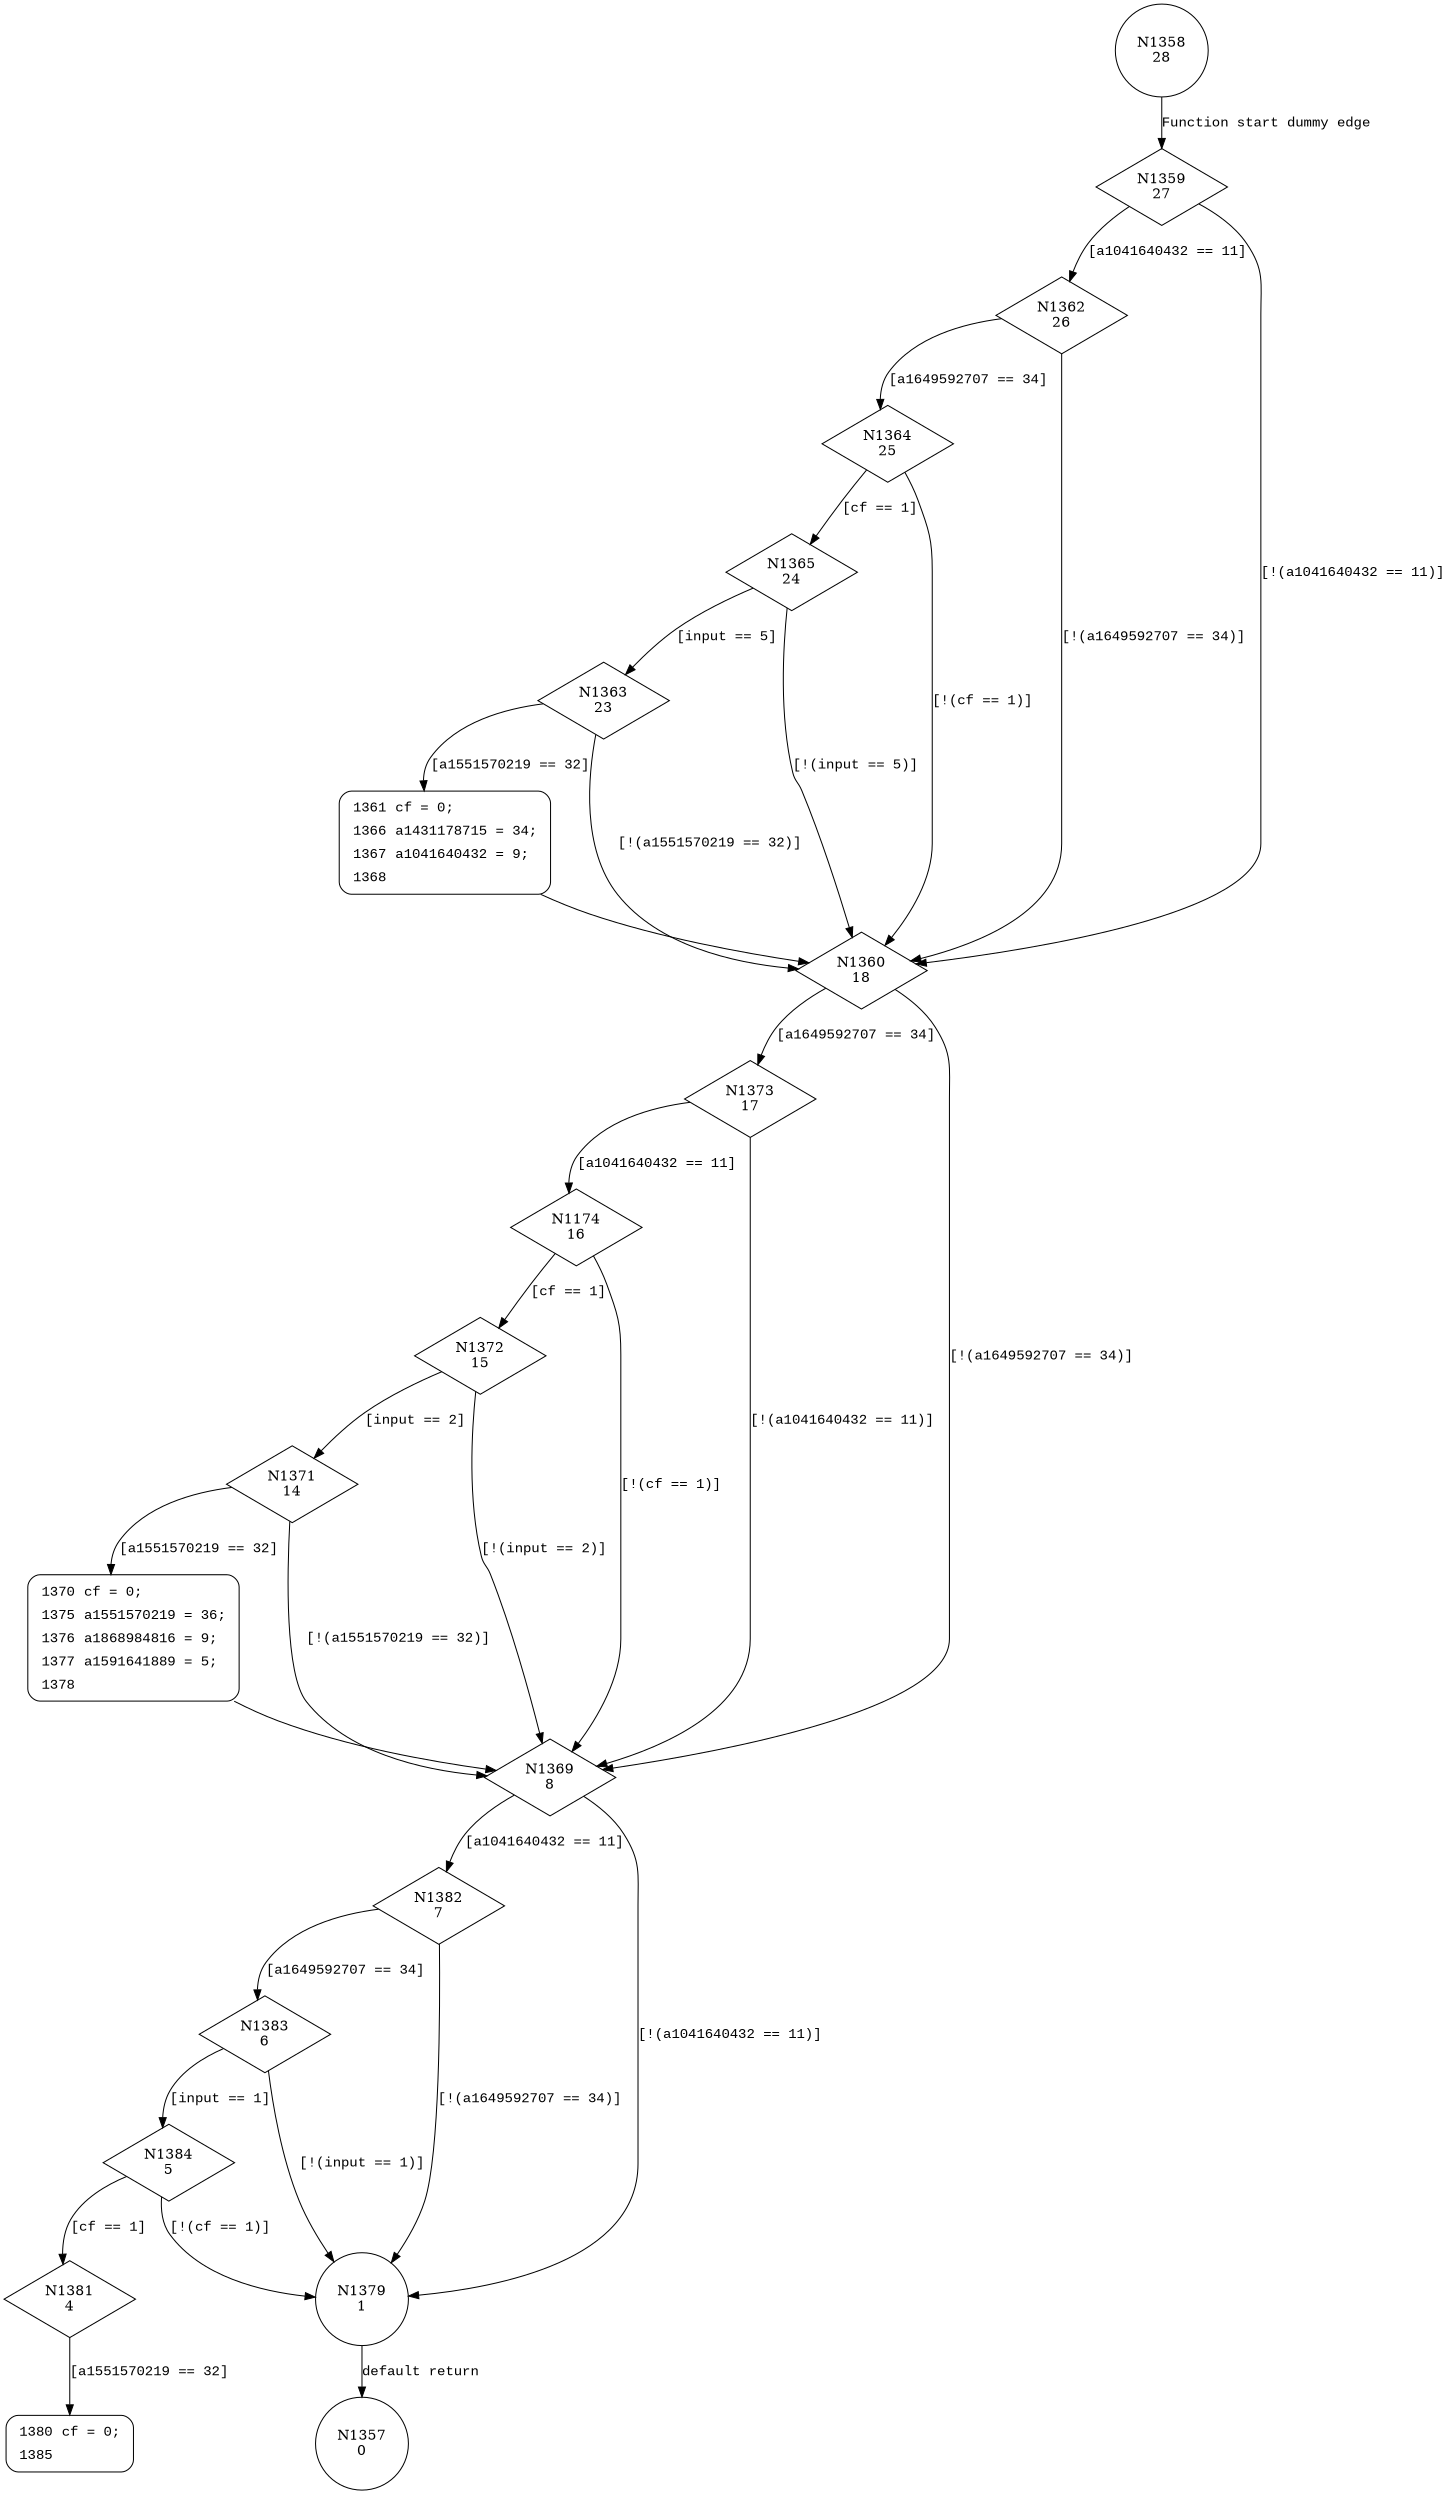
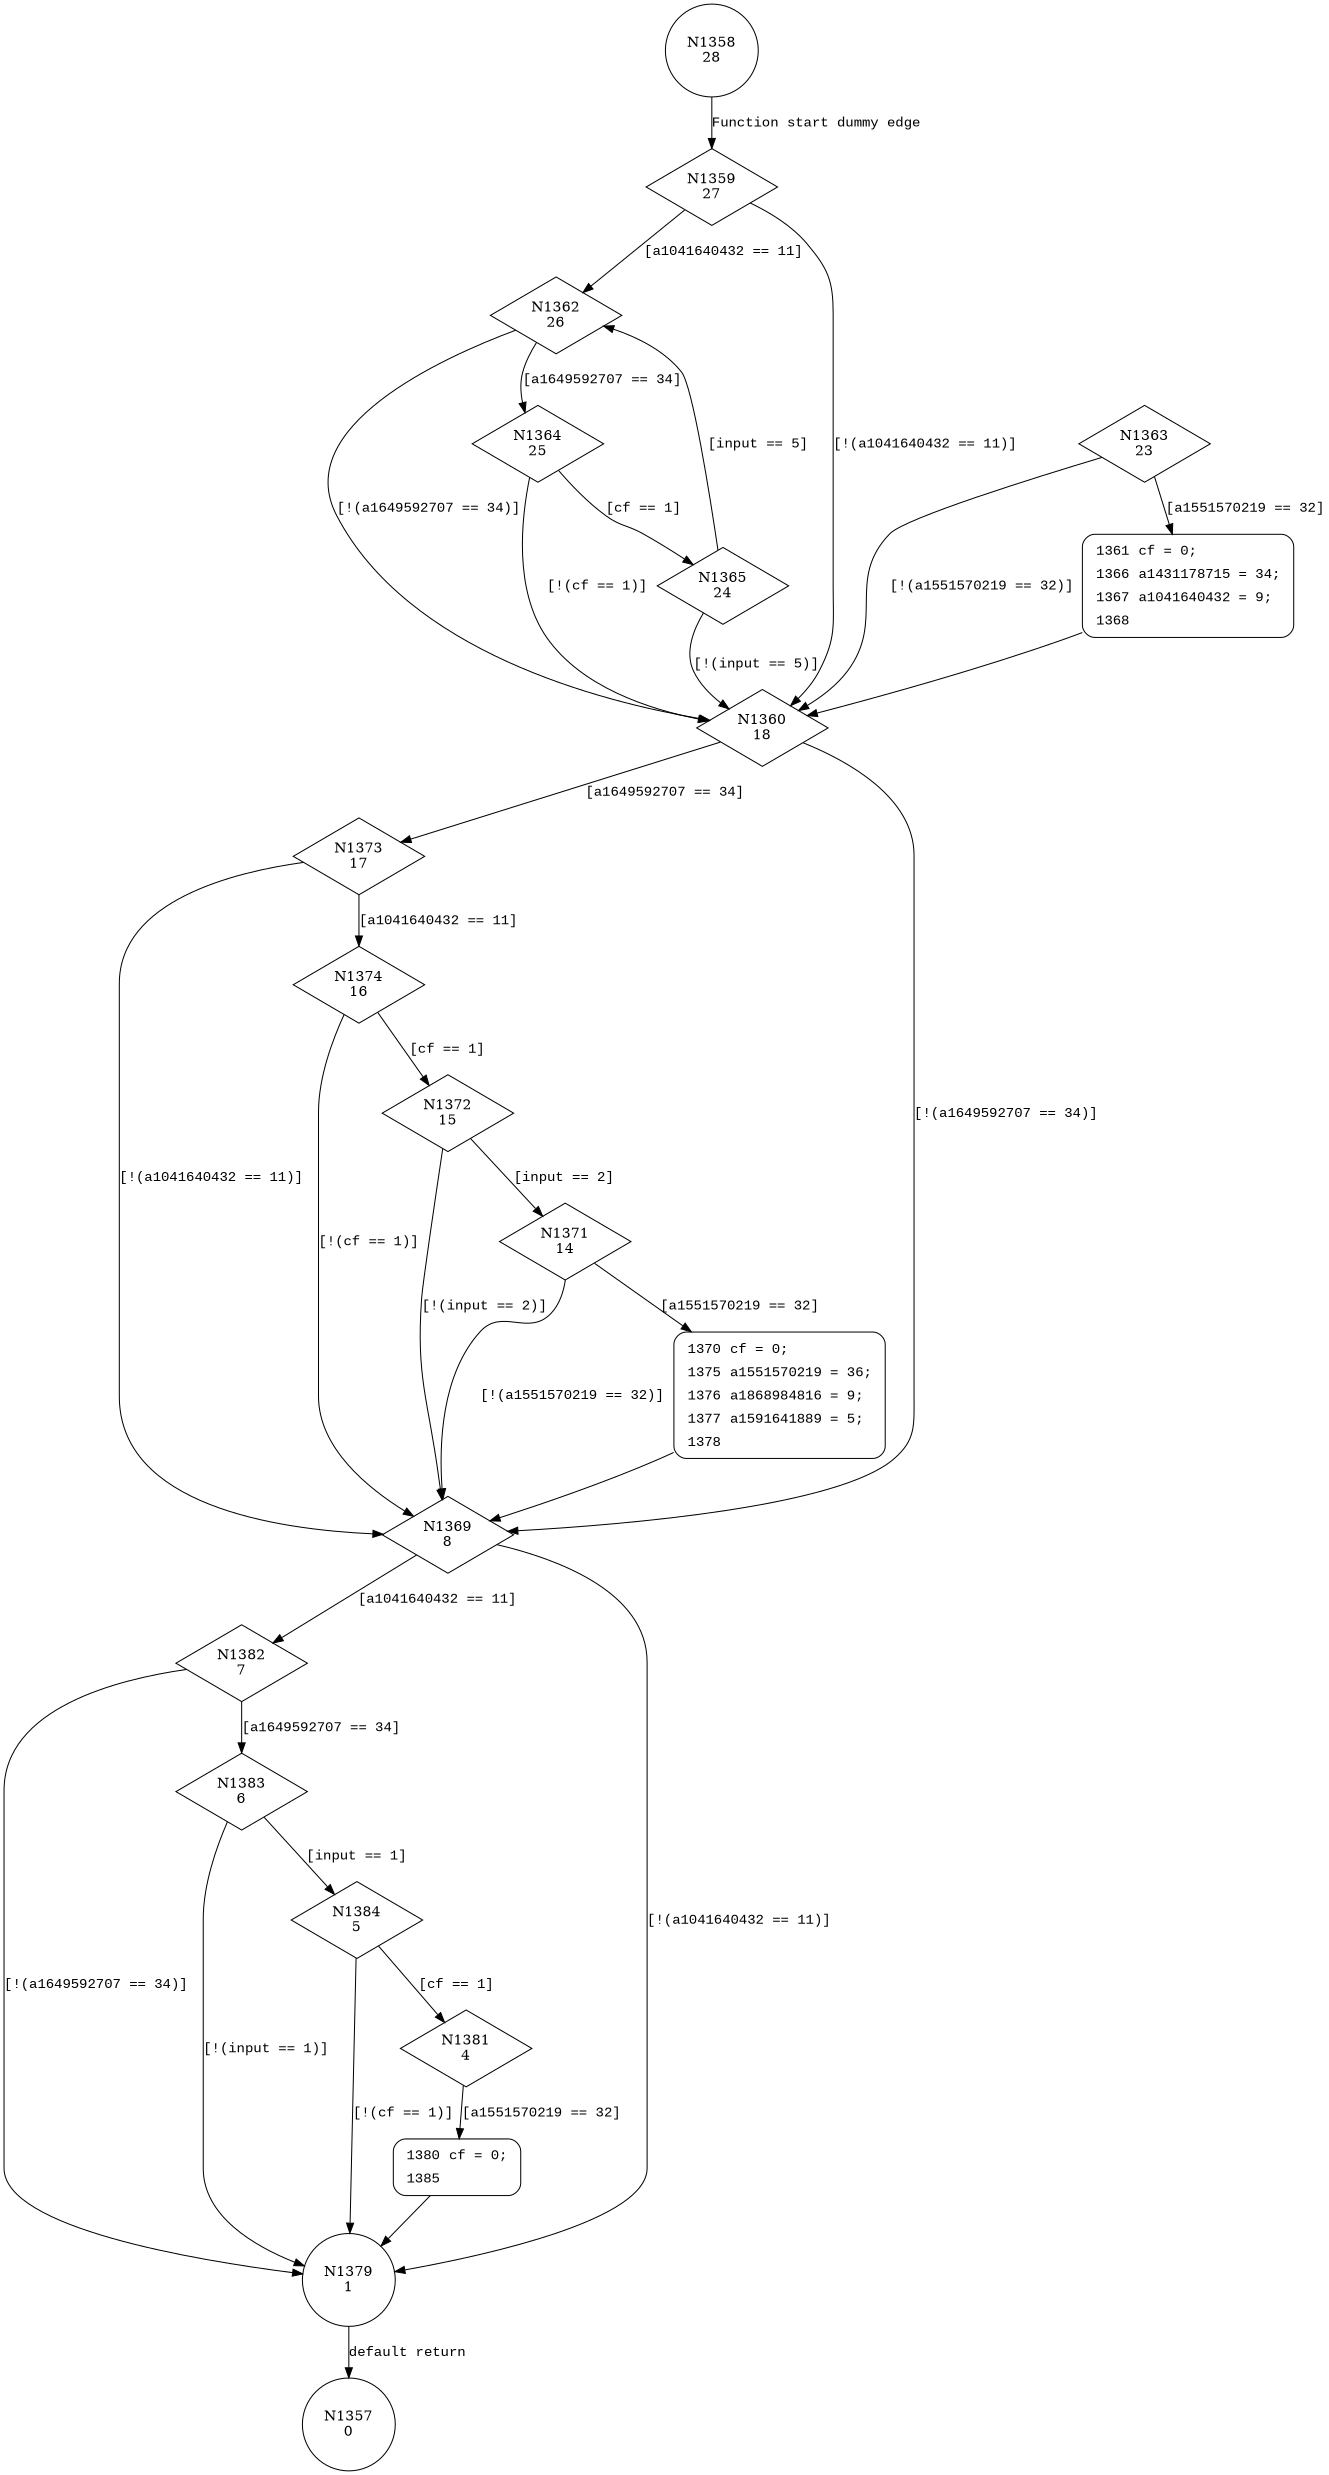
  digraph {
    node [shape=diamond]
    edge [fontname="Courier New"]
    n1 [label="N1358\n28" shape=circle]
    n2 [label="N1359\n27"]
    n3 [label="N1362\n26"]
    n4 [label="N1360\n18"]
    n5 [label="N1364\n25"]
    n6 [label="N1373\n17"]
    n7 [label="N1369\n8"]
    n8 [label="N1365\n24"]
-   n9 [label="N1174\n16"]
+   n9 [label="N1374\n16"]
    n10 [label="N1382\n7"]
    n11 [label="N1379\n1" shape=circle]
    n12 [label="N1372\n15"]
    n13 [label="N1383\n6"]
    n14 [label="N1357\n0" shape=circle]
    n15 [label="N1384\n5"]
    n16 [label="N1381\n4"]
    n17 [fillcolor=white fontname="Courier New" label=<<table border="0" cellborder="0" cellpadding="3" bgcolor="white"><tr><td align="right">1380</td><td align="left">cf = 0;</td></tr><tr><td align="right">1385</td><td align="left"></td></tr></table>> penwidth=1 shape=Mrecord style="filled,bold"]
    n18 [label="N1371\n14"]
    n19 [fillcolor=white fontname="Courier New" label=<<table border="0" cellborder="0" cellpadding="3" bgcolor="white"><tr><td align="right">1370</td><td align="left">cf = 0;</td></tr><tr><td align="right">1375</td><td align="left">a1551570219 = 36;</td></tr><tr><td align="right">1376</td><td align="left">a1868984816 = 9;</td></tr><tr><td align="right">1377</td><td align="left">a1591641889 = 5;</td></tr><tr><td align="right">1378</td><td align="left"></td></tr></table>> penwidth=1 shape=Mrecord style="filled,bold"]
    n20 [label="N1363\n23"]
    n21 [fillcolor=white fontname="Courier New" label=<<table border="0" cellborder="0" cellpadding="3" bgcolor="white"><tr><td align="right">1361</td><td align="left">cf = 0;</td></tr><tr><td align="right">1366</td><td align="left">a1431178715 = 34;</td></tr><tr><td align="right">1367</td><td align="left">a1041640432 = 9;</td></tr><tr><td align="right">1368</td><td align="left"></td></tr></table>> penwidth=1 shape=Mrecord style="filled,bold"]
    n1 -> n2 [label="Function start dummy edge"]
    n2 -> n3 [label="[a1041640432 == 11]"]
    n2 -> n4 [label="[!(a1041640432 == 11)]"]
    n3 -> n4 [label="[!(a1649592707 == 34)]"]
    n3 -> n5 [label="[a1649592707 == 34]"]
    n4 -> n6 [label="[a1649592707 == 34]"]
    n4 -> n7 [label="[!(a1649592707 == 34)]"]
    n5 -> n4 [label="[!(cf == 1)]"]
    n5 -> n8 [label="[cf == 1]"]
    n6 -> n7 [label="[!(a1041640432 == 11)]"]
    n6 -> n9 [label="[a1041640432 == 11]"]
    n7 -> n10 [label="[a1041640432 == 11]"]
    n7 -> n11 [label="[!(a1041640432 == 11)]"]
    n8 -> n4 [label="[!(input == 5)]"]
-   n8 -> n20 [label="[input == 5]"]
+   n8 -> n3 [label="[input == 5]"]
    n9 -> n7 [label="[!(cf == 1)]"]
    n9 -> n12 [label="[cf == 1]"]
    n10 -> n11 [label="[!(a1649592707 == 34)]"]
    n10 -> n13 [label="[a1649592707 == 34]"]
    n11 -> n14 [label="default return"]
    n12 -> n7 [label="[!(input == 2)]"]
    n12 -> n18 [label="[input == 2]"]
    n13 -> n11 [label="[!(input == 1)]"]
    n13 -> n15 [label="[input == 1]"]
    n15 -> n11 [label="[!(cf == 1)]"]
    n15 -> n16 [label="[cf == 1]"]
    n16 -> n17 [label="[a1551570219 == 32]"]
+   n17 -> n11 [fontname=""]
    n18 -> n7 [label="[!(a1551570219 == 32)]"]
    n18 -> n19 [label="[a1551570219 == 32]"]
    n19 -> n7 [fontname=""]
    n20 -> n4 [label="[!(a1551570219 == 32)]"]
    n20 -> n21 [label="[a1551570219 == 32]"]
    n21 -> n4 [fontname=""]
  }
